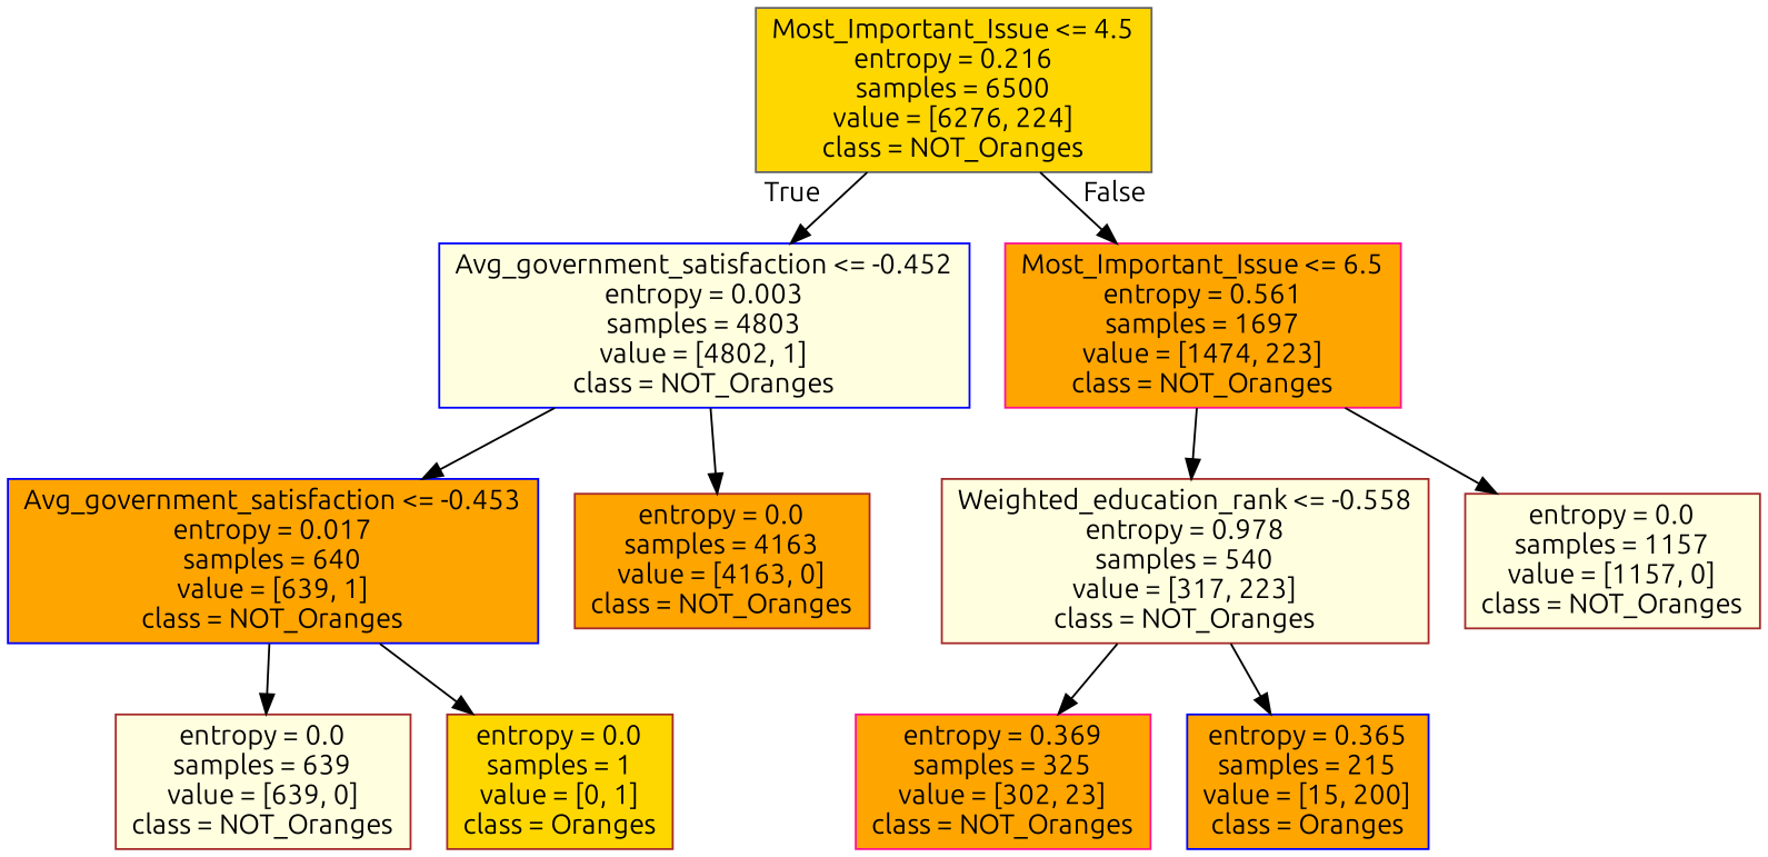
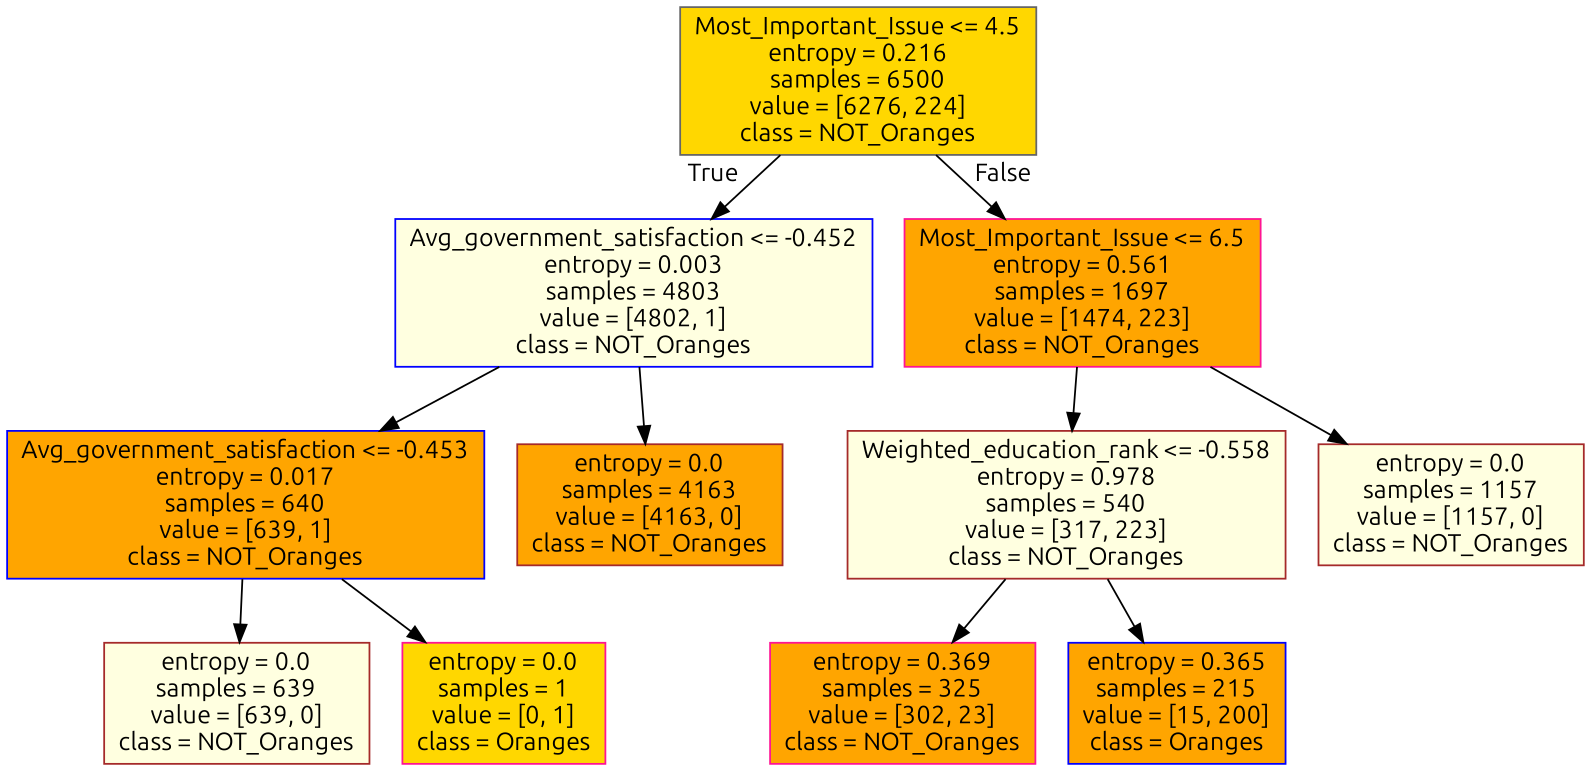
  digraph {
    fontname=Ubuntu
    node [color=brown fillcolor=orange shape=box style=filled fontname=Ubuntu]
    edge [fontname=Ubuntu]
    n1 [color=gray40 fillcolor=gold label="Most_Important_Issue <= 4.5\nentropy = 0.216\nsamples = 6500\nvalue = [6276, 224]\nclass = NOT_Oranges"]
    n2 [color=blue fillcolor=lightyellow label="Avg_government_satisfaction <= -0.452\nentropy = 0.003\nsamples = 4803\nvalue = [4802, 1]\nclass = NOT_Oranges"]
    n3 [color=deeppink label="Most_Important_Issue <= 6.5\nentropy = 0.561\nsamples = 1697\nvalue = [1474, 223]\nclass = NOT_Oranges"]
    n4 [color=blue label="Avg_government_satisfaction <= -0.453\nentropy = 0.017\nsamples = 640\nvalue = [639, 1]\nclass = NOT_Oranges"]
    n5 [label="entropy = 0.0\nsamples = 4163\nvalue = [4163, 0]\nclass = NOT_Oranges"]
    n6 [fillcolor=lightyellow label="entropy = 0.0\nsamples = 639\nvalue = [639, 0]\nclass = NOT_Oranges"]
-   n7 [fillcolor=gold label="entropy = 0.0\nsamples = 1\nvalue = [0, 1]\nclass = Oranges"]
+   n7 [color=deeppink fillcolor=gold label="entropy = 0.0\nsamples = 1\nvalue = [0, 1]\nclass = Oranges"]
    n8 [fillcolor=lightyellow label="Weighted_education_rank <= -0.558\nentropy = 0.978\nsamples = 540\nvalue = [317, 223]\nclass = NOT_Oranges"]
    n9 [fillcolor=lightyellow label="entropy = 0.0\nsamples = 1157\nvalue = [1157, 0]\nclass = NOT_Oranges"]
    n10 [color=deeppink label="entropy = 0.369\nsamples = 325\nvalue = [302, 23]\nclass = NOT_Oranges"]
    n11 [color=blue label="entropy = 0.365\nsamples = 215\nvalue = [15, 200]\nclass = Oranges"]
    n1 -> n2 [headlabel=True labelangle=45 labeldistance=2.5]
    n1 -> n3 [headlabel=False labelangle=-45 labeldistance=2.5]
    n2 -> n4
    n2 -> n5
    n3 -> n8
    n3 -> n9
    n4 -> n6
    n4 -> n7
    n8 -> n10
    n8 -> n11
  }
